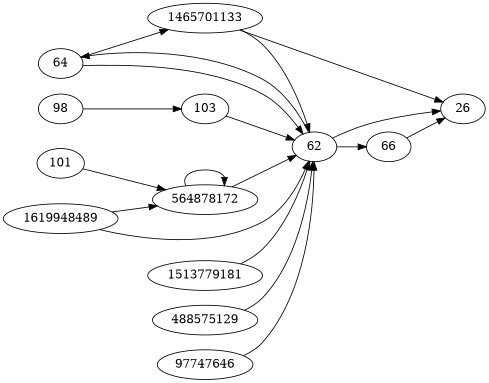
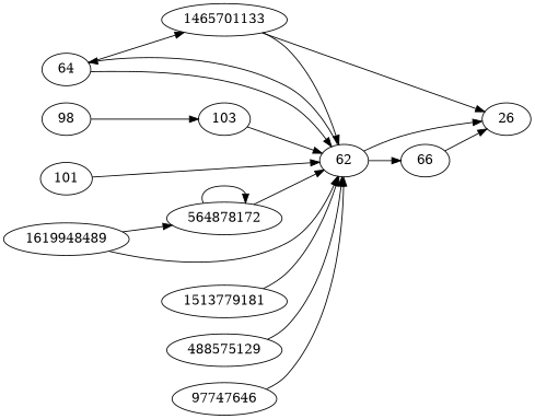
  digraph {
    rankdir=LR
    64
    1465701133
    62
    26
    66
    98
    103
    101
    1619948489
    564878172
    1513779181
    488575129
    97747646
    64 -> 1465701133
    64 -> 62
    1465701133 -> 62
    1465701133 -> 26
    62 -> 64
    62 -> 26
    62 -> 66
    66 -> 26
    98 -> 103
    103 -> 62
-   101 -> 564878172
+   101 -> 62
    1619948489 -> 62
    1619948489 -> 564878172
    564878172 -> 62
    564878172 -> 564878172
    1513779181 -> 62
    488575129 -> 62
    97747646 -> 62
  }
